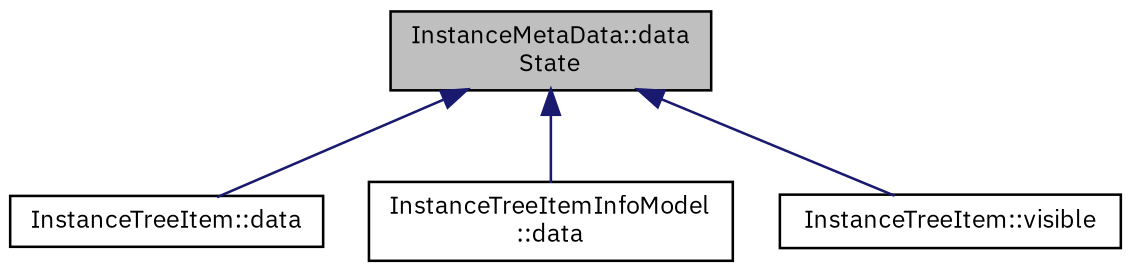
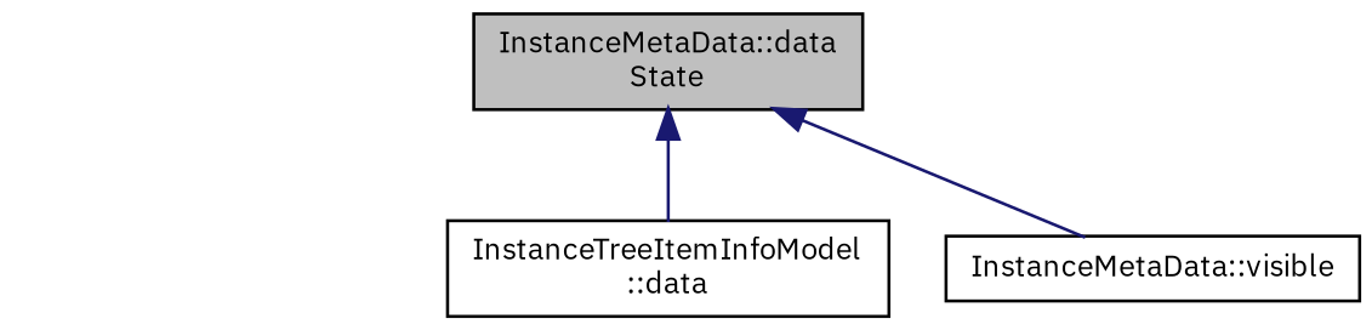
  digraph {
    fontname="IBM Plex Sans"
    rankdir=TB
    node [color=black fillcolor=white fontname="IBM Plex Sans" fontsize=10 shape=record style=filled]
    edge [color=midnightblue dir=back fontname="IBM Plex Sans" fontsize=10 labelfontname=Helvetica labelfontsize=10 style=solid]
    n1 [fillcolor=grey75 fontcolor=black height=0.2 label="InstanceMetaData::data\lState" width=0.4]
-   n2 [height=0.2 label="InstanceTreeItem::data" width=0.4]
    n3 [height=0.2 label="InstanceTreeItemInfoModel\l::data" width=0.4]
-   n4 [height=0.2 label="InstanceTreeItem::visible" width=0.4]
-   n1 -> n2
+   n4 [height=0.2 label="InstanceMetaData::visible" width=0.4]
    n1 -> n3
    n1 -> n4
  }
